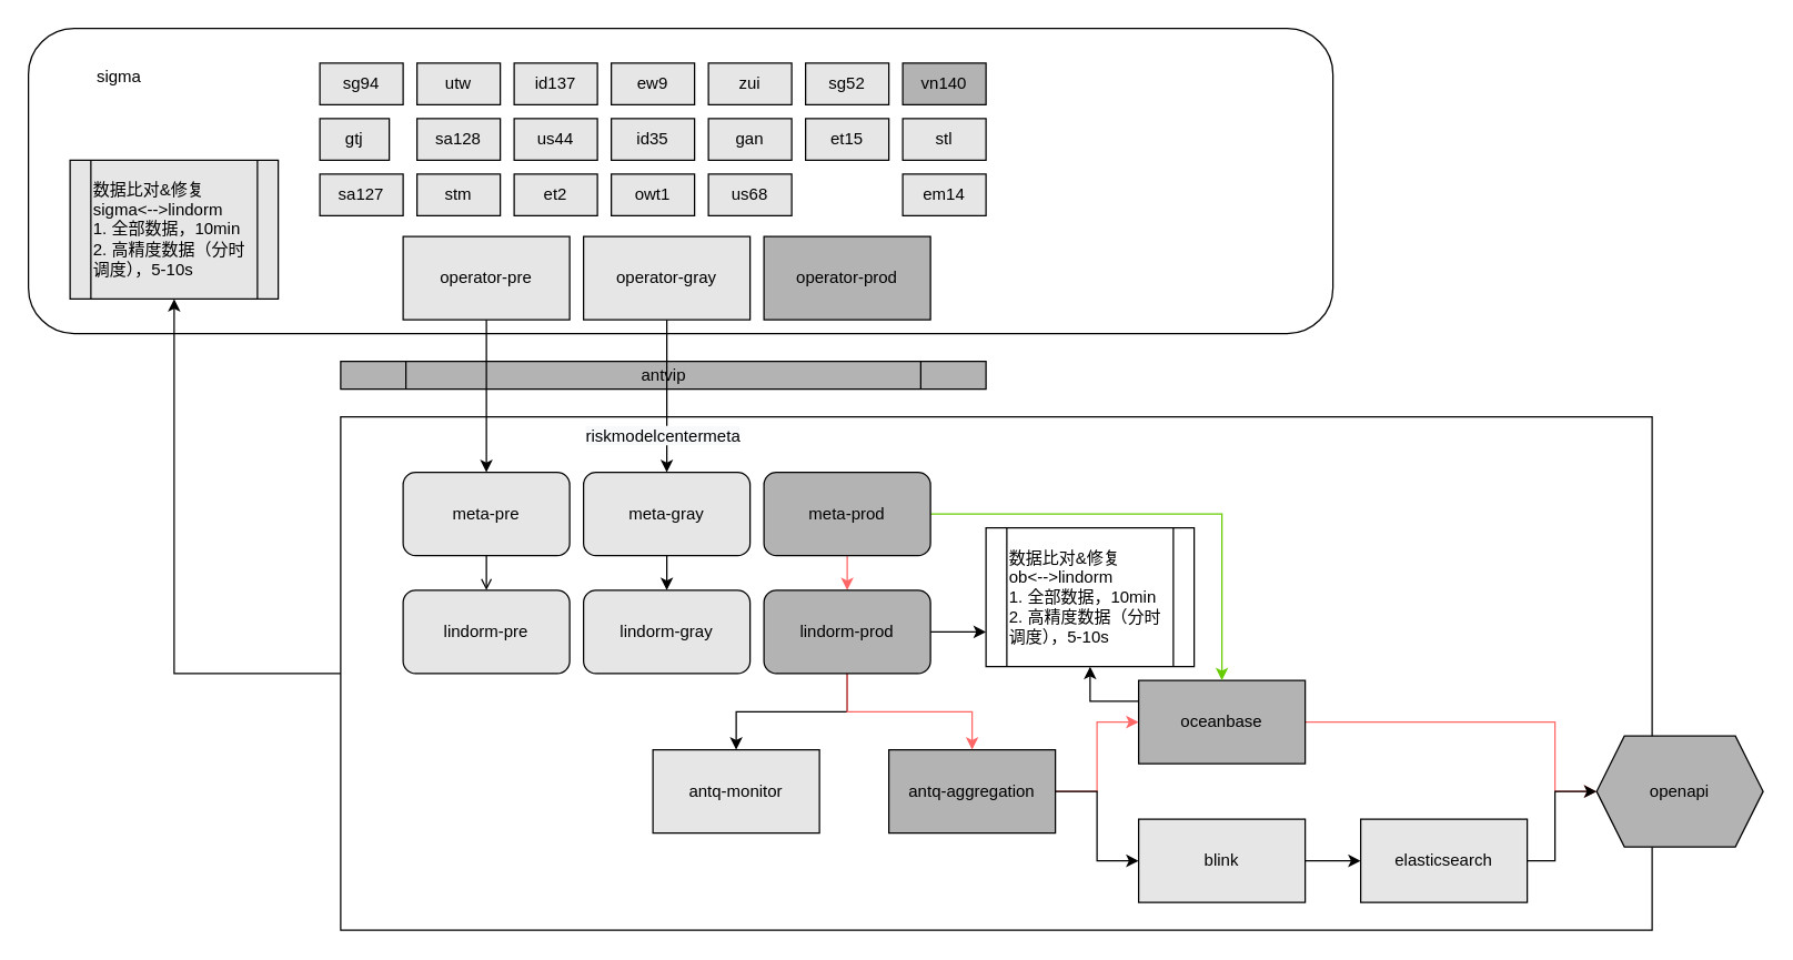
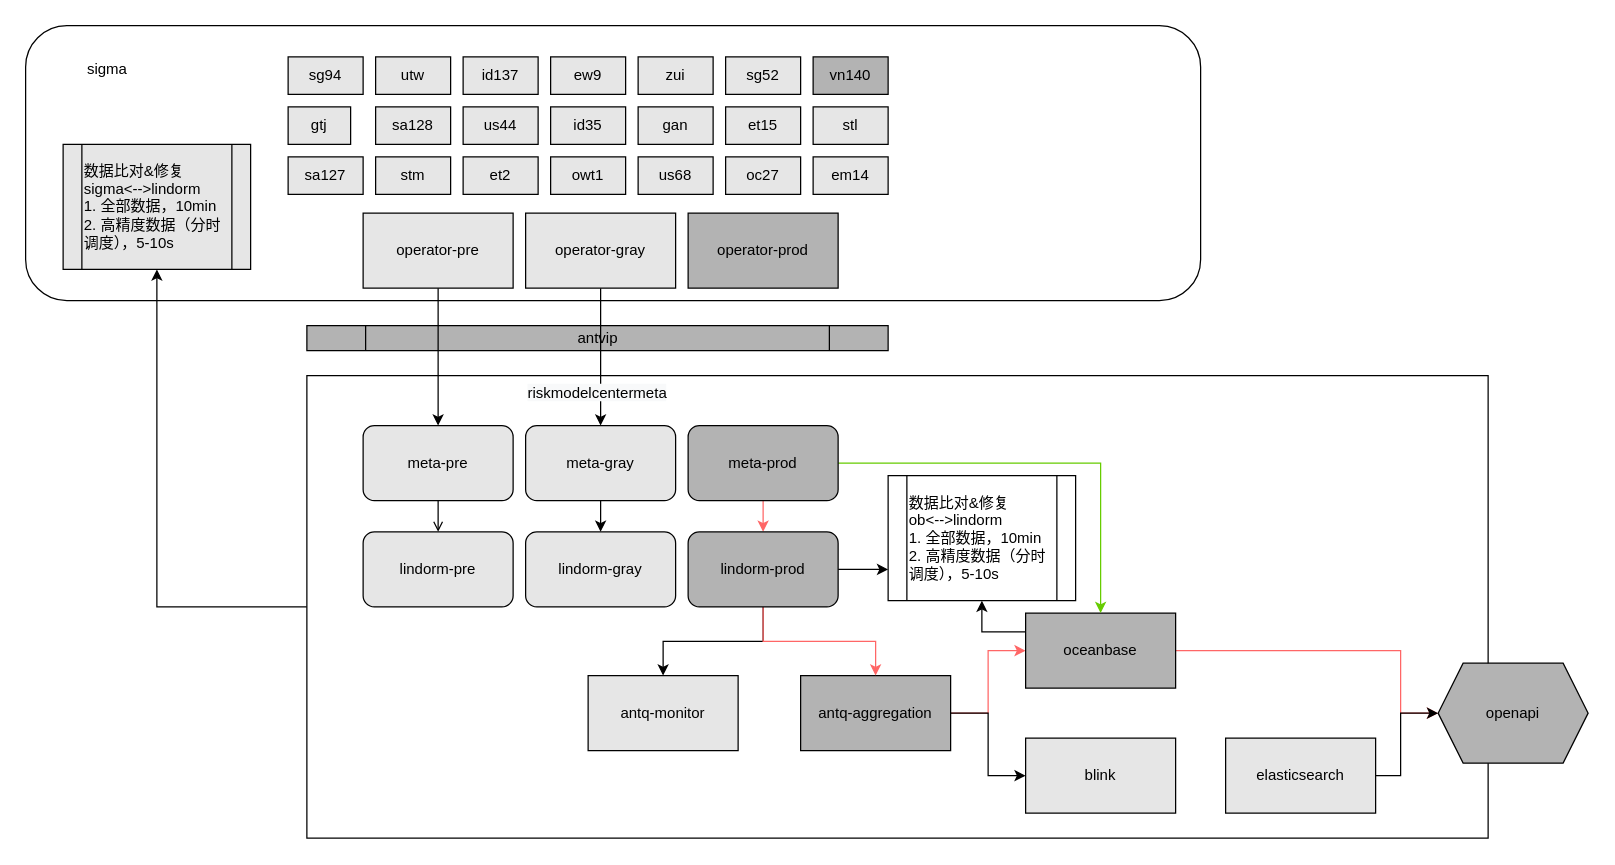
  <mxCell id="0" />
  <mxCell id="1" parent="0" />
  <mxCell id="2" value="" style="rounded=1;whiteSpace=wrap;html=1;" vertex="1" parent="1"><mxGeometry x="20" y="20" width="940" height="220" as="geometry" /></mxCell>
  <mxCell id="3" value="gtj" style="rounded=0;whiteSpace=wrap;html=1;fillColor=#E6E6E6;" vertex="1" parent="1"><mxGeometry x="230" y="85" width="50" height="30" as="geometry" /></mxCell>
  <mxCell id="4" value="sa128" style="rounded=0;whiteSpace=wrap;html=1;fillColor=#E6E6E6;" vertex="1" parent="1"><mxGeometry x="300" y="85" width="60" height="30" as="geometry" /></mxCell>
  <mxCell id="5" value="ew9" style="rounded=0;whiteSpace=wrap;html=1;fillColor=#E6E6E6;" vertex="1" parent="1"><mxGeometry x="440" y="45" width="60" height="30" as="geometry" /></mxCell>
  <mxCell id="6" value="gan" style="rounded=0;whiteSpace=wrap;html=1;fillColor=#E6E6E6;" vertex="1" parent="1"><mxGeometry x="510" y="85" width="60" height="30" as="geometry" /></mxCell>
  <mxCell id="7" value="et2" style="rounded=0;whiteSpace=wrap;html=1;fillColor=#E6E6E6;" vertex="1" parent="1"><mxGeometry x="370" y="125" width="60" height="30" as="geometry" /></mxCell>
  <mxCell id="8" value="zui" style="rounded=0;whiteSpace=wrap;html=1;fillColor=#E6E6E6;" vertex="1" parent="1"><mxGeometry x="510" y="45" width="60" height="30" as="geometry" /></mxCell>
  <mxCell id="9" value="et15" style="rounded=0;whiteSpace=wrap;html=1;fillColor=#E6E6E6;" vertex="1" parent="1"><mxGeometry x="580" y="85" width="60" height="30" as="geometry" /></mxCell>
  <mxCell id="10" value="stl" style="rounded=0;whiteSpace=wrap;html=1;fillColor=#E6E6E6;" vertex="1" parent="1"><mxGeometry x="650" y="85" width="60" height="30" as="geometry" /></mxCell>
  <mxCell id="11" value="em14" style="rounded=0;whiteSpace=wrap;html=1;fillColor=#E6E6E6;" vertex="1" parent="1"><mxGeometry x="650" y="125" width="60" height="30" as="geometry" /></mxCell>
  <mxCell id="12" value="us68" style="rounded=0;whiteSpace=wrap;html=1;fillColor=#E6E6E6;" vertex="1" parent="1"><mxGeometry x="510" y="125" width="60" height="30" as="geometry" /></mxCell>
  <mxCell id="13" value="owt1" style="rounded=0;whiteSpace=wrap;html=1;fillColor=#E6E6E6;" vertex="1" parent="1"><mxGeometry x="440" y="125" width="60" height="30" as="geometry" /></mxCell>
  <mxCell id="14" value="id137" style="rounded=0;whiteSpace=wrap;html=1;fillColor=#E6E6E6;" vertex="1" parent="1"><mxGeometry x="370" y="45" width="60" height="30" as="geometry" /></mxCell>
  <mxCell id="15" value="id35" style="rounded=0;whiteSpace=wrap;html=1;fillColor=#E6E6E6;" vertex="1" parent="1"><mxGeometry x="440" y="85" width="60" height="30" as="geometry" /></mxCell>
+ <mxCell id="16" value="oc27" style="rounded=0;whiteSpace=wrap;html=1;fillColor=#E6E6E6;" vertex="1" parent="1"><mxGeometry x="580" y="125" width="60" height="30" as="geometry" /></mxCell>
  <mxCell id="17" value="us44" style="rounded=0;whiteSpace=wrap;html=1;fillColor=#E6E6E6;" vertex="1" parent="1"><mxGeometry x="370" y="85" width="60" height="30" as="geometry" /></mxCell>
  <mxCell id="18" value="sg52" style="rounded=0;whiteSpace=wrap;html=1;fillColor=#E6E6E6;" vertex="1" parent="1"><mxGeometry x="580" y="45" width="60" height="30" as="geometry" /></mxCell>
  <mxCell id="19" value="vn140" style="rounded=0;whiteSpace=wrap;html=1;fillColor=#b3b3b3;" vertex="1" parent="1"><mxGeometry x="650" y="45" width="60" height="30" as="geometry" /></mxCell>
  <mxCell id="20" value="stm" style="rounded=0;whiteSpace=wrap;html=1;fillColor=#E6E6E6;" vertex="1" parent="1"><mxGeometry x="300" y="125" width="60" height="30" as="geometry" /></mxCell>
  <mxCell id="21" value="sa127" style="rounded=0;whiteSpace=wrap;html=1;fillColor=#E6E6E6;" vertex="1" parent="1"><mxGeometry x="230" y="125" width="60" height="30" as="geometry" /></mxCell>
  <mxCell id="22" value="sg94" style="rounded=0;whiteSpace=wrap;html=1;fillColor=#E6E6E6;" vertex="1" parent="1"><mxGeometry x="230" y="45" width="60" height="30" as="geometry" /></mxCell>
  <mxCell id="23" value="utw" style="rounded=0;whiteSpace=wrap;html=1;fillColor=#E6E6E6;" vertex="1" parent="1"><mxGeometry x="300" y="45" width="60" height="30" as="geometry" /></mxCell>
  <mxCell id="24" value="antvip" style="shape=process;whiteSpace=wrap;html=1;backgroundOutline=1;fillColor=#B3B3B3;" vertex="1" parent="1"><mxGeometry x="245" y="260" width="465" height="20" as="geometry" /></mxCell>
  <mxCell id="25" style="edgeStyle=orthogonalEdgeStyle;rounded=0;orthogonalLoop=1;jettySize=auto;html=1;exitX=0;exitY=0.5;exitDx=0;exitDy=0;entryX=0.5;entryY=1;entryDx=0;entryDy=0;" edge="1" parent="1" source="26" target="59"><mxGeometry relative="1" as="geometry" /></mxCell>
  <mxCell id="26" value="" style="rounded=0;whiteSpace=wrap;html=1;" vertex="1" parent="1"><mxGeometry x="245" y="300" width="945" height="370" as="geometry" /></mxCell>
  <mxCell id="27" style="edgeStyle=orthogonalEdgeStyle;rounded=0;orthogonalLoop=1;jettySize=auto;html=1;exitX=0.5;exitY=1;exitDx=0;exitDy=0;entryX=0.5;entryY=0;entryDx=0;entryDy=0;" edge="1" parent="1" source="28" target="46"><mxGeometry relative="1" as="geometry" /></mxCell>
  <mxCell id="28" value="operator-pre" style="rounded=0;whiteSpace=wrap;html=1;fillColor=#E6E6E6;" vertex="1" parent="1"><mxGeometry x="290" y="170" width="120" height="60" as="geometry" /></mxCell>
  <mxCell id="29" style="edgeStyle=orthogonalEdgeStyle;rounded=0;orthogonalLoop=1;jettySize=auto;html=1;exitX=0.5;exitY=1;exitDx=0;exitDy=0;entryX=0.5;entryY=0;entryDx=0;entryDy=0;" edge="1" parent="1" source="30" target="48"><mxGeometry relative="1" as="geometry" /></mxCell>
  <mxCell id="30" value="&lt;span&gt;operator-gray&lt;/span&gt;" style="rounded=0;whiteSpace=wrap;html=1;fillColor=#E6E6E6;" vertex="1" parent="1"><mxGeometry x="420" y="170" width="120" height="60" as="geometry" /></mxCell>
  <mxCell id="31" value="&lt;span&gt;operator-prod&lt;/span&gt;" style="rounded=0;whiteSpace=wrap;html=1;fillColor=#B3B3B3;" vertex="1" parent="1"><mxGeometry x="550" y="170" width="120" height="60" as="geometry" /></mxCell>
  <mxCell id="32" value="" style="edgeStyle=orthogonalEdgeStyle;rounded=0;orthogonalLoop=1;jettySize=auto;html=1;entryX=0;entryY=0.5;entryDx=0;entryDy=0;fillColor=#E6E6E6;strokeColor=#FF6666;" edge="1" parent="1" source="34" target="37"><mxGeometry relative="1" as="geometry" /></mxCell>
  <mxCell id="33" value="" style="edgeStyle=orthogonalEdgeStyle;rounded=0;orthogonalLoop=1;jettySize=auto;html=1;fillColor=#E6E6E6;" edge="1" parent="1" source="34" target="40"><mxGeometry relative="1" as="geometry" /></mxCell>
  <mxCell id="34" value="antq-aggregation" style="whiteSpace=wrap;html=1;rounded=0;fillColor=#B3B3B3;" vertex="1" parent="1"><mxGeometry x="640" y="540" width="120" height="60" as="geometry" /></mxCell>
  <mxCell id="35" value="" style="edgeStyle=orthogonalEdgeStyle;rounded=0;orthogonalLoop=1;jettySize=auto;html=1;fillColor=#E6E6E6;strokeColor=#FF6666;" edge="1" parent="1" source="37" target="38"><mxGeometry relative="1" as="geometry"><Array as="points"><mxPoint x="1120" y="520" /><mxPoint x="1120" y="570" /></Array></mxGeometry></mxCell>
  <mxCell id="36" style="edgeStyle=orthogonalEdgeStyle;rounded=0;orthogonalLoop=1;jettySize=auto;html=1;exitX=0;exitY=0.25;exitDx=0;exitDy=0;entryX=0.5;entryY=1;entryDx=0;entryDy=0;fillColor=#E6E6E6;" edge="1" parent="1" source="37" target="60"><mxGeometry relative="1" as="geometry" /></mxCell>
  <mxCell id="37" value="oceanbase" style="whiteSpace=wrap;html=1;rounded=0;fillColor=#B3B3B3;" vertex="1" parent="1"><mxGeometry x="820" y="490" width="120" height="60" as="geometry" /></mxCell>
  <mxCell id="38" value="openapi" style="shape=hexagon;perimeter=hexagonPerimeter2;whiteSpace=wrap;html=1;fixedSize=1;rounded=0;fillColor=#B3B3B3;" vertex="1" parent="1"><mxGeometry x="1150" y="530" width="120" height="80" as="geometry" /></mxCell>
- <mxCell id="39" value="" style="edgeStyle=orthogonalEdgeStyle;rounded=0;orthogonalLoop=1;jettySize=auto;html=1;fillColor=#E6E6E6;" edge="1" parent="1" source="40" target="42"><mxGeometry relative="1" as="geometry" /></mxCell>
  <mxCell id="40" value="blink" style="whiteSpace=wrap;html=1;rounded=0;fillColor=#E6E6E6;" vertex="1" parent="1"><mxGeometry x="820" y="590" width="120" height="60" as="geometry" /></mxCell>
  <mxCell id="41" style="edgeStyle=orthogonalEdgeStyle;rounded=0;orthogonalLoop=1;jettySize=auto;html=1;exitX=1;exitY=0.5;exitDx=0;exitDy=0;entryX=0;entryY=0.5;entryDx=0;entryDy=0;fillColor=#E6E6E6;" edge="1" parent="1" source="42" target="38"><mxGeometry relative="1" as="geometry"><Array as="points"><mxPoint x="1120" y="620" /><mxPoint x="1120" y="570" /></Array></mxGeometry></mxCell>
  <mxCell id="42" value="elasticsearch" style="whiteSpace=wrap;html=1;rounded=0;fillColor=#E6E6E6;" vertex="1" parent="1"><mxGeometry x="980" y="590" width="120" height="60" as="geometry" /></mxCell>
  <mxCell id="43" value="antq-monitor" style="whiteSpace=wrap;html=1;rounded=0;fillColor=#E6E6E6;" vertex="1" parent="1"><mxGeometry x="470" y="540" width="120" height="60" as="geometry" /></mxCell>
  <mxCell id="44" value="&lt;meta charset=&quot;utf-8&quot;&gt;&lt;span style=&quot;color: rgb(0, 0, 0); font-family: helvetica; font-size: 12px; font-style: normal; font-weight: 400; letter-spacing: normal; text-align: center; text-indent: 0px; text-transform: none; word-spacing: 0px; background-color: rgb(248, 249, 250); display: inline; float: none;&quot;&gt;riskmodelcentermeta&lt;/span&gt;" style="text;whiteSpace=wrap;html=1;" vertex="1" parent="1"><mxGeometry x="420" y="300" width="140" height="30" as="geometry" /></mxCell>
  <mxCell id="45" style="edgeStyle=orthogonalEdgeStyle;rounded=0;orthogonalLoop=1;jettySize=auto;html=1;exitX=0.5;exitY=1;exitDx=0;exitDy=0;entryX=0.5;entryY=0;entryDx=0;entryDy=0;fillColor=#E6E6E6;endArrow=open;" edge="1" parent="1" source="46" target="52"><mxGeometry relative="1" as="geometry" /></mxCell>
  <mxCell id="46" value="meta-pre" style="rounded=1;whiteSpace=wrap;html=1;fillColor=#E6E6E6;" vertex="1" parent="1"><mxGeometry x="290" y="340" width="120" height="60" as="geometry" /></mxCell>
  <mxCell id="47" style="edgeStyle=orthogonalEdgeStyle;rounded=0;orthogonalLoop=1;jettySize=auto;html=1;exitX=0.5;exitY=1;exitDx=0;exitDy=0;entryX=0.5;entryY=0;entryDx=0;entryDy=0;fillColor=#E6E6E6;" edge="1" parent="1" source="48" target="53"><mxGeometry relative="1" as="geometry" /></mxCell>
  <mxCell id="48" value="meta-gray" style="rounded=1;whiteSpace=wrap;html=1;fillColor=#E6E6E6;" vertex="1" parent="1"><mxGeometry x="420" y="340" width="120" height="60" as="geometry" /></mxCell>
  <mxCell id="49" style="edgeStyle=orthogonalEdgeStyle;rounded=0;orthogonalLoop=1;jettySize=auto;html=1;exitX=0.5;exitY=1;exitDx=0;exitDy=0;entryX=0.5;entryY=0;entryDx=0;entryDy=0;fillColor=#E6E6E6;strokeColor=#FF6666;" edge="1" parent="1" source="51" target="57"><mxGeometry relative="1" as="geometry" /></mxCell>
  <mxCell id="50" style="edgeStyle=orthogonalEdgeStyle;rounded=0;orthogonalLoop=1;jettySize=auto;html=1;exitX=1;exitY=0.5;exitDx=0;exitDy=0;entryX=0.5;entryY=0;entryDx=0;entryDy=0;fillColor=#FFFF99;strokeColor=#66CC00;" edge="1" parent="1" source="51" target="37"><mxGeometry relative="1" as="geometry" /></mxCell>
  <mxCell id="51" value="meta-prod" style="rounded=1;whiteSpace=wrap;html=1;fillColor=#B3B3B3;" vertex="1" parent="1"><mxGeometry x="550" y="340" width="120" height="60" as="geometry" /></mxCell>
  <mxCell id="52" value="lindorm-pre" style="rounded=1;whiteSpace=wrap;html=1;fillColor=#E6E6E6;" vertex="1" parent="1"><mxGeometry x="290" y="425" width="120" height="60" as="geometry" /></mxCell>
  <mxCell id="53" value="lindorm-gray" style="rounded=1;whiteSpace=wrap;html=1;fillColor=#E6E6E6;" vertex="1" parent="1"><mxGeometry x="420" y="425" width="120" height="60" as="geometry" /></mxCell>
  <mxCell id="54" style="edgeStyle=orthogonalEdgeStyle;rounded=0;orthogonalLoop=1;jettySize=auto;html=1;exitX=0.5;exitY=1;exitDx=0;exitDy=0;entryX=0.5;entryY=0;entryDx=0;entryDy=0;fillColor=#E6E6E6;" edge="1" parent="1" source="57" target="43"><mxGeometry relative="1" as="geometry"><mxPoint x="530" y="545" as="targetPoint" /></mxGeometry></mxCell>
  <mxCell id="55" style="edgeStyle=orthogonalEdgeStyle;rounded=0;orthogonalLoop=1;jettySize=auto;html=1;exitX=1;exitY=0.5;exitDx=0;exitDy=0;entryX=0;entryY=0.75;entryDx=0;entryDy=0;" edge="1" parent="1" source="57" target="60"><mxGeometry relative="1" as="geometry" /></mxCell>
  <mxCell id="56" style="edgeStyle=orthogonalEdgeStyle;rounded=0;orthogonalLoop=1;jettySize=auto;html=1;exitX=0.5;exitY=1;exitDx=0;exitDy=0;entryX=0.5;entryY=0;entryDx=0;entryDy=0;fillColor=#E6E6E6;strokeColor=#FF6666;" edge="1" parent="1" source="57" target="34"><mxGeometry relative="1" as="geometry" /></mxCell>
  <mxCell id="57" value="lindorm-prod" style="rounded=1;whiteSpace=wrap;html=1;fillColor=#B3B3B3;" vertex="1" parent="1"><mxGeometry x="550" y="425" width="120" height="60" as="geometry" /></mxCell>
  <mxCell id="58" value="sigma" style="text;html=1;align=center;verticalAlign=middle;resizable=0;points=[];autosize=1;" vertex="1" parent="1"><mxGeometry x="60" y="45" width="50" height="20" as="geometry" /></mxCell>
  <mxCell id="59" value="&lt;span&gt;数据比对&lt;/span&gt;&amp;amp;修复&lt;span&gt;&lt;br&gt;sigma&amp;lt;--&amp;gt;lindorm&lt;/span&gt;&lt;br&gt;&lt;span&gt;1. 全部数据，10min&lt;/span&gt;&lt;br&gt;&lt;span&gt;2. 高精度数据（分时调度），5-10s&lt;/span&gt;" style="shape=process;whiteSpace=wrap;html=1;backgroundOutline=1;fillColor=#E6E6E6;align=left;" vertex="1" parent="1"><mxGeometry x="50" y="115" width="150" height="100" as="geometry" /></mxCell>
  <mxCell id="60" value="&lt;span&gt;数据比对&amp;amp;修复&amp;nbsp;&lt;br&gt;ob&amp;lt;--&amp;gt;lindorm&lt;/span&gt;&lt;br&gt;&lt;span&gt;1. 全部数据，10min&lt;/span&gt;&lt;br&gt;&lt;span&gt;2. 高精度数据（分时调度），5-10s&lt;/span&gt;" style="shape=process;whiteSpace=wrap;html=1;backgroundOutline=1;fillColor=#FFFFFF;align=left;" vertex="1" parent="1"><mxGeometry x="710" y="380" width="150" height="100" as="geometry" /></mxCell>
